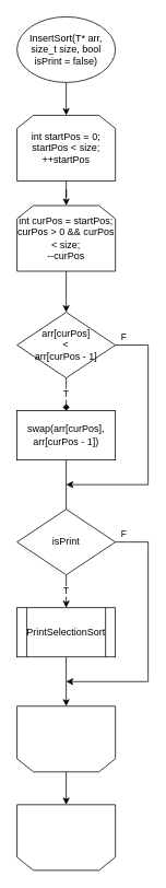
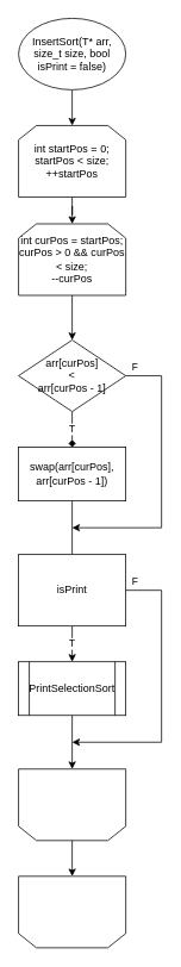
  <mxCell id="0" />
  <mxCell id="1" parent="0" />
  <mxCell id="2" value="" style="edgeStyle=orthogonalEdgeStyle;rounded=0;orthogonalLoop=1;jettySize=auto;html=1;" edge="1" parent="1" source="3" target="7"><mxGeometry relative="1" as="geometry" /></mxCell>
  <mxCell id="3" value="InsertSort(T* arr, size_t size, bool isPrint = false)" style="ellipse;whiteSpace=wrap;html=1;" vertex="1" parent="1"><mxGeometry x="20" y="20" width="120" height="80" as="geometry" /></mxCell>
  <mxCell id="4" value="" style="edgeStyle=orthogonalEdgeStyle;rounded=0;orthogonalLoop=1;jettySize=auto;html=1;endArrow=none;" edge="1" parent="1" source="5" target="18"><mxGeometry relative="1" as="geometry" /></mxCell>
  <mxCell id="5" value="swap(arr[curPos], arr[curPos - 1])" style="rounded=0;whiteSpace=wrap;html=1;" vertex="1" parent="1"><mxGeometry x="20" y="500" width="120" height="60" as="geometry" /></mxCell>
  <mxCell id="6" value="" style="edgeStyle=orthogonalEdgeStyle;rounded=0;orthogonalLoop=1;jettySize=auto;html=1;" edge="1" parent="1" source="7" target="12"><mxGeometry relative="1" as="geometry" /></mxCell>
  <mxCell id="7" value="int startPos = 0;&lt;br&gt;startPos &amp;lt; size;&lt;br&gt;++startPos" style="shape=loopLimit;whiteSpace=wrap;html=1;" vertex="1" parent="1"><mxGeometry x="20" y="140" width="120" height="80" as="geometry" /></mxCell>
  <mxCell id="8" value="" style="edgeStyle=orthogonalEdgeStyle;rounded=0;orthogonalLoop=1;jettySize=auto;html=1;" edge="1" parent="1" source="9" target="10"><mxGeometry relative="1" as="geometry" /></mxCell>
  <mxCell id="9" value="" style="shape=loopLimit;whiteSpace=wrap;html=1;flipV=1;" vertex="1" parent="1"><mxGeometry x="20" y="860" width="120" height="80" as="geometry" /></mxCell>
  <mxCell id="10" value="" style="shape=loopLimit;whiteSpace=wrap;html=1;flipV=1;" vertex="1" parent="1"><mxGeometry x="20" y="980" width="120" height="80" as="geometry" /></mxCell>
  <mxCell id="11" value="" style="edgeStyle=orthogonalEdgeStyle;rounded=0;orthogonalLoop=1;jettySize=auto;html=1;" edge="1" parent="1" source="12" target="15"><mxGeometry relative="1" as="geometry" /></mxCell>
  <mxCell id="12" value="int curPos = startPos;&lt;br&gt;curPos &amp;gt; 0 &amp;amp;&amp;amp; curPos &amp;lt; size;&lt;br&gt;--curPos" style="shape=loopLimit;whiteSpace=wrap;html=1;" vertex="1" parent="1"><mxGeometry x="20" y="250" width="120" height="80" as="geometry" /></mxCell>
  <mxCell id="13" value="T" style="edgeStyle=orthogonalEdgeStyle;rounded=0;orthogonalLoop=1;jettySize=auto;html=1;endArrow=diamond;" edge="1" parent="1" source="15" target="5"><mxGeometry relative="1" as="geometry" /></mxCell>
  <mxCell id="14" value="F" style="edgeStyle=orthogonalEdgeStyle;rounded=0;orthogonalLoop=1;jettySize=auto;html=1;exitX=1;exitY=0.5;exitDx=0;exitDy=0;" edge="1" parent="1" source="15"><mxGeometry x="-0.935" y="10" relative="1" as="geometry"><mxPoint x="80" y="590" as="targetPoint" /><Array as="points"><mxPoint x="180" y="420" /><mxPoint x="180" y="590" /></Array><mxPoint as="offset" /></mxGeometry></mxCell>
  <mxCell id="15" value="arr[curPos]&lt;br&gt;&amp;lt;&lt;br&gt;arr[curPos - 1]" style="rhombus;whiteSpace=wrap;html=1;" vertex="1" parent="1"><mxGeometry x="20" y="380" width="120" height="80" as="geometry" /></mxCell>
  <mxCell id="16" value="T" style="edgeStyle=orthogonalEdgeStyle;rounded=0;orthogonalLoop=1;jettySize=auto;html=1;" edge="1" parent="1" source="18"><mxGeometry relative="1" as="geometry"><mxPoint x="80" y="740" as="targetPoint" /></mxGeometry></mxCell>
  <mxCell id="17" value="F" style="edgeStyle=orthogonalEdgeStyle;rounded=0;orthogonalLoop=1;jettySize=auto;html=1;exitX=1;exitY=0.5;exitDx=0;exitDy=0;" edge="1" parent="1" source="18"><mxGeometry x="-0.935" y="10" relative="1" as="geometry"><mxPoint x="80" y="830" as="targetPoint" /><Array as="points"><mxPoint x="180" y="660" /><mxPoint x="180" y="830" /></Array><mxPoint as="offset" /></mxGeometry></mxCell>
- <mxCell id="18" value="isPrint" style="rhombus;whiteSpace=wrap;html=1;" vertex="1" parent="1"><mxGeometry x="20" y="620" width="120" height="80" as="geometry" /></mxCell>
+ <mxCell id="18" value="isPrint" style="whiteSpace=wrap;html=1;rounded=0;" vertex="1" parent="1"><mxGeometry x="20" y="620" width="120" height="80" as="geometry" /></mxCell>
  <mxCell id="19" value="" style="edgeStyle=orthogonalEdgeStyle;rounded=0;orthogonalLoop=1;jettySize=auto;html=1;" edge="1" parent="1" source="20" target="9"><mxGeometry relative="1" as="geometry" /></mxCell>
  <mxCell id="20" value="PrintSelectionSort" style="shape=process;whiteSpace=wrap;html=1;backgroundOutline=1;" vertex="1" parent="1"><mxGeometry x="20" y="740" width="120" height="60" as="geometry" /></mxCell>
